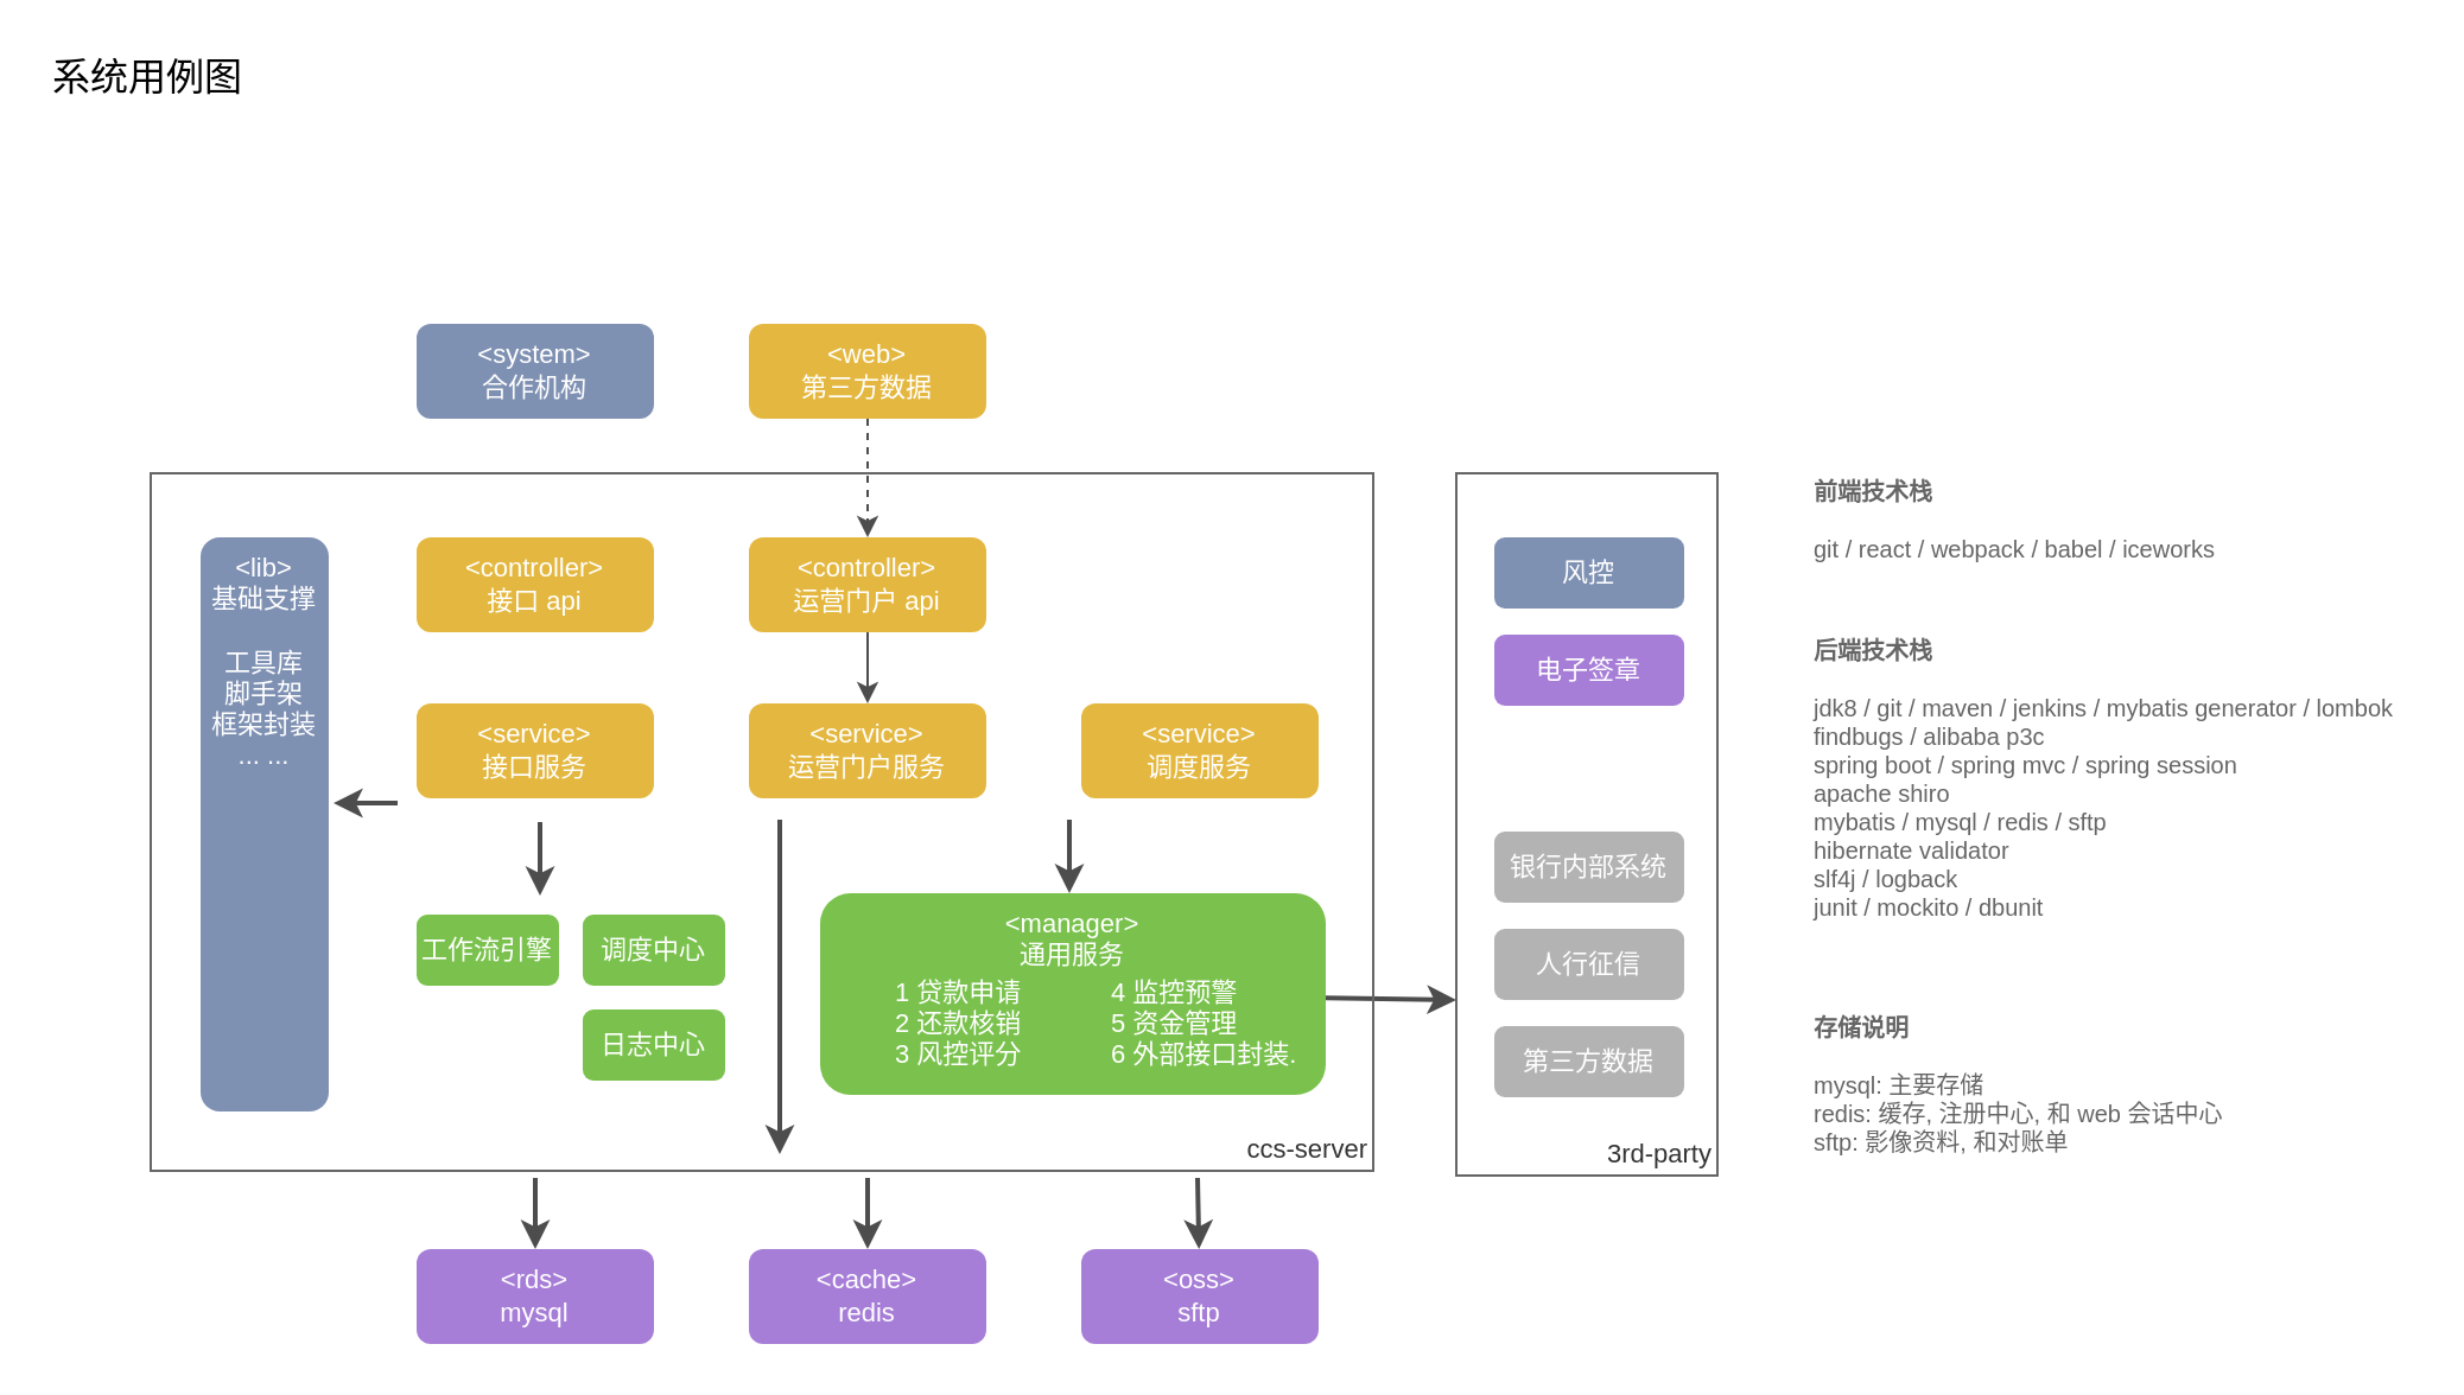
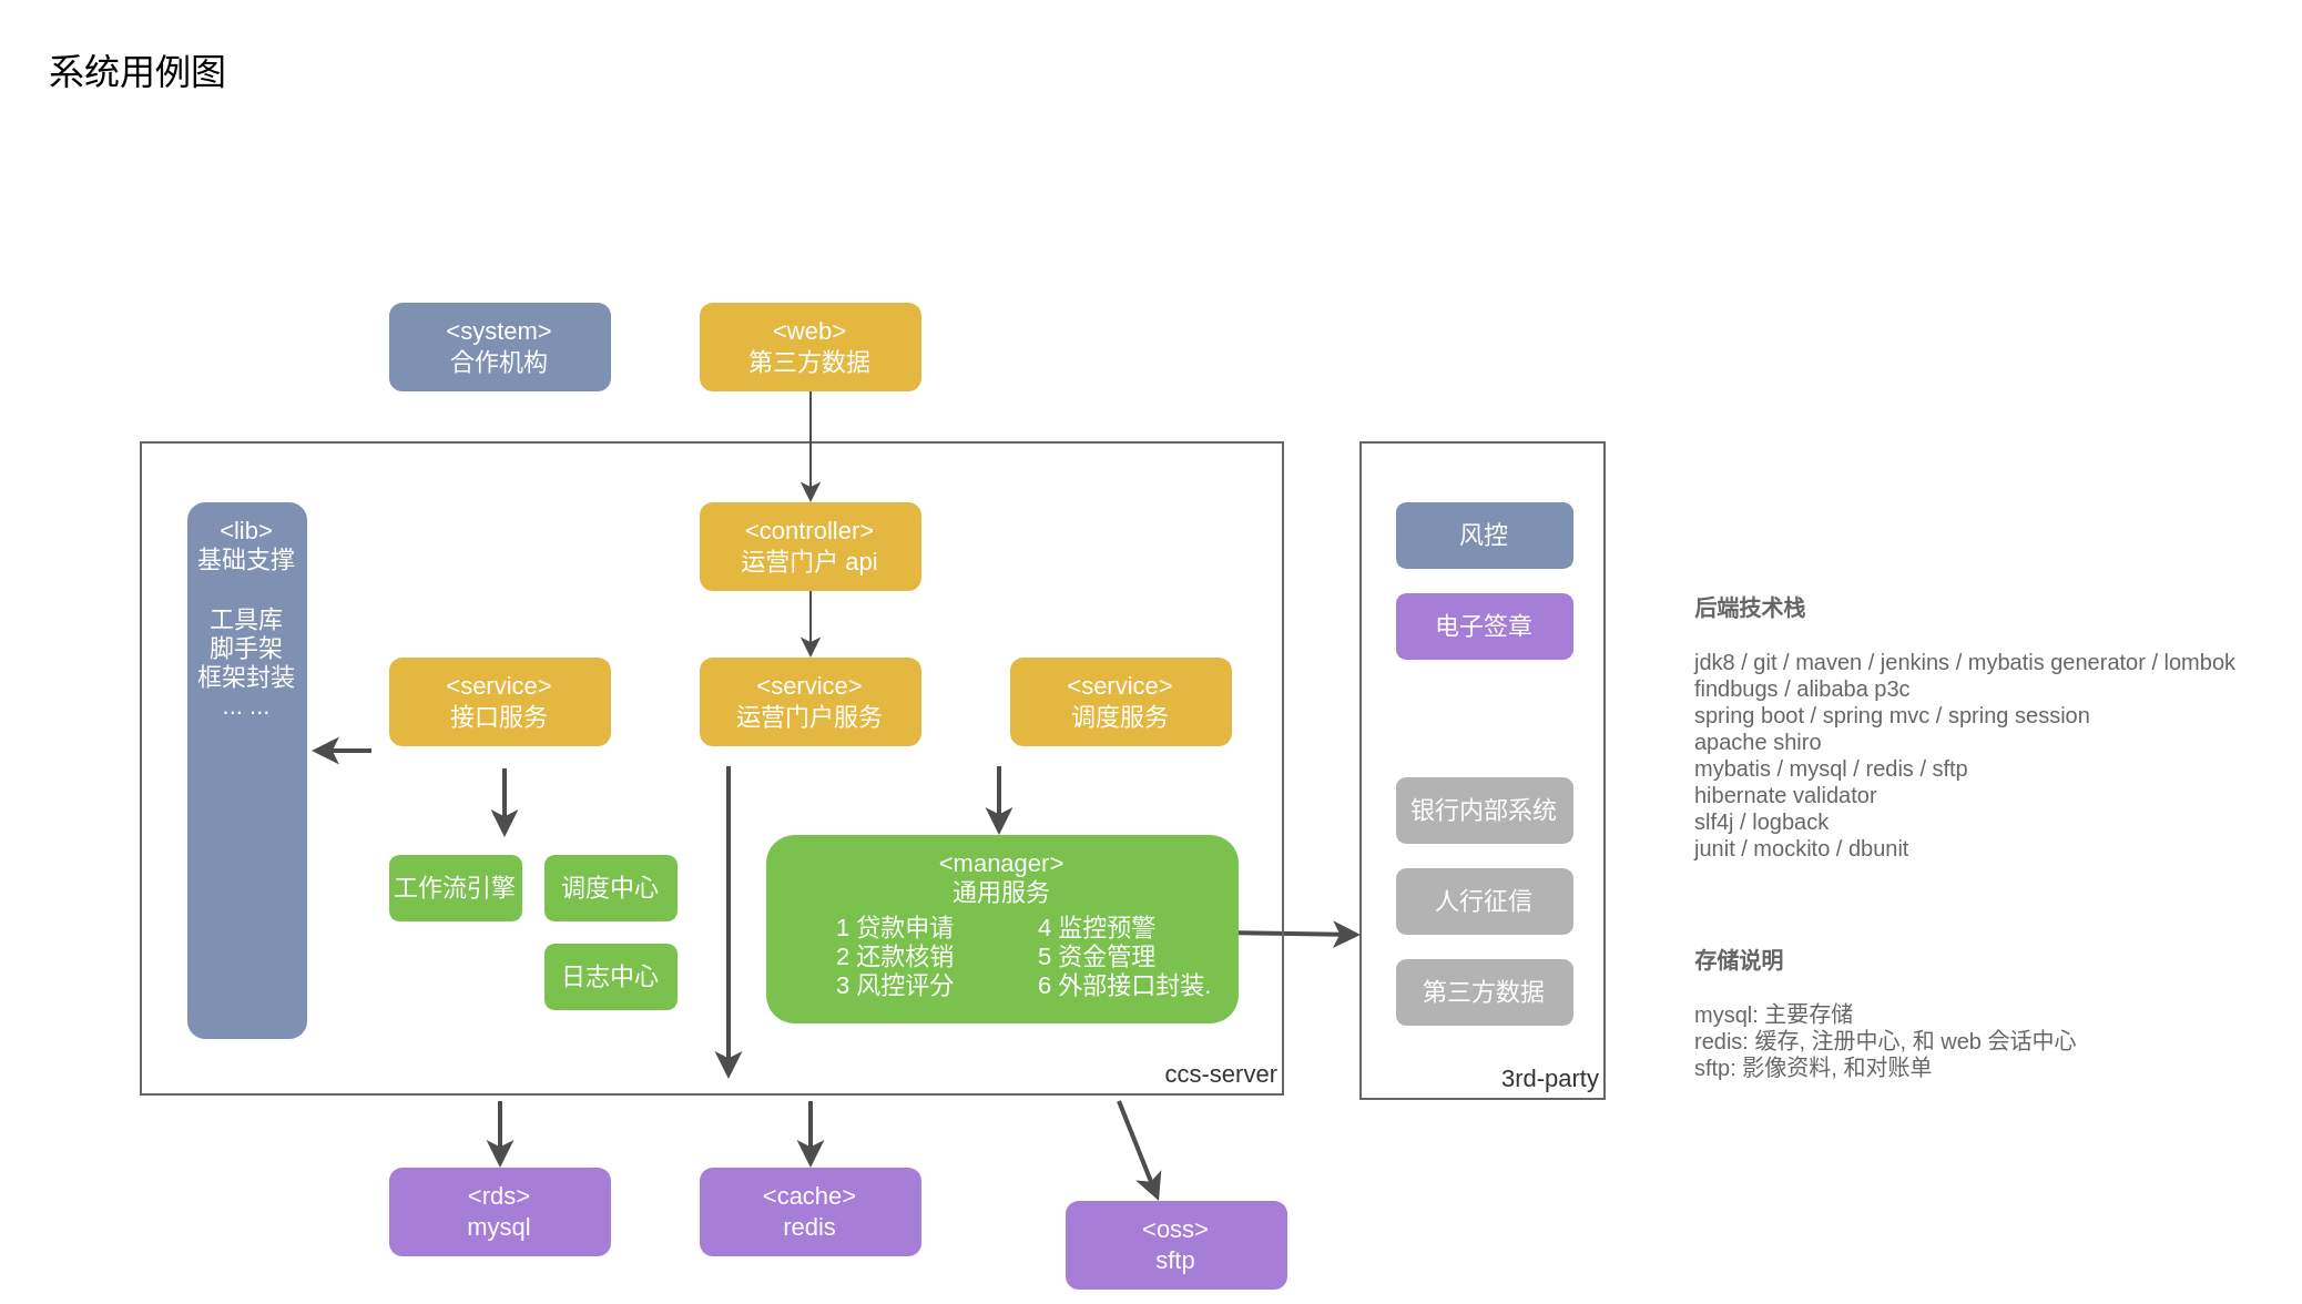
  <mxCell id="0" />
  <mxCell id="1" parent="0" />
  <mxCell id="2" value="3rd-party" style="rounded=0;whiteSpace=wrap;html=1;fillColor=none;fontSize=11;fontColor=#333333;align=right;strokeColor=#666666;verticalAlign=bottom;" parent="1" vertex="1"><mxGeometry x="613" y="199" width="110" height="296" as="geometry" /></mxCell>
  <mxCell id="3" style="edgeStyle=none;rounded=0;orthogonalLoop=1;jettySize=auto;html=1;fontSize=11;fontColor=#FFFFFF;strokeColor=#4D4D4D;strokeWidth=2;entryX=0;entryY=0.75;entryDx=0;entryDy=0;" parent="1" source="20" target="2" edge="1"><mxGeometry relative="1" as="geometry"><mxPoint x="579" y="347" as="sourcePoint" /></mxGeometry></mxCell>
  <mxCell id="4" style="edgeStyle=none;rounded=0;orthogonalLoop=1;jettySize=auto;html=1;fontSize=11;fontColor=#FFFFFF;strokeColor=#4D4D4D;strokeWidth=2;" parent="1" target="23" edge="1"><mxGeometry relative="1" as="geometry"><mxPoint x="225" y="496" as="sourcePoint" /></mxGeometry></mxCell>
  <mxCell id="5" style="edgeStyle=none;rounded=0;orthogonalLoop=1;jettySize=auto;html=1;fontSize=11;fontColor=#FFFFFF;strokeColor=#4D4D4D;strokeWidth=2;" parent="1" target="21" edge="1"><mxGeometry relative="1" as="geometry"><mxPoint x="365" y="496" as="sourcePoint" /></mxGeometry></mxCell>
  <mxCell id="6" style="edgeStyle=none;rounded=0;orthogonalLoop=1;jettySize=auto;html=1;fontSize=11;fontColor=#FFFFFF;strokeColor=#4D4D4D;strokeWidth=2;" parent="1" target="22" edge="1"><mxGeometry relative="1" as="geometry"><mxPoint x="504" y="496" as="sourcePoint" /></mxGeometry></mxCell>
  <mxCell id="7" value="ccs-server" style="rounded=0;whiteSpace=wrap;html=1;fillColor=none;fontSize=11;fontColor=#333333;align=right;strokeColor=#666666;container=0;connectable=0;verticalAlign=bottom;" parent="1" vertex="1"><mxGeometry x="63" y="199" width="515" height="294" as="geometry"><mxRectangle x="40" y="110" width="50" height="44" as="alternateBounds" /></mxGeometry></mxCell>
  <mxCell id="8" value="&amp;lt;system&amp;gt;&lt;br style=&quot;font-size: 11px;&quot;&gt;合作机构&lt;br style=&quot;font-size: 11px;&quot;&gt;" style="rounded=1;whiteSpace=wrap;html=1;fillColor=#7F91B3;strokeColor=none;fontColor=#FFFFFF;fontSize=11;" parent="1" vertex="1"><mxGeometry x="175" y="136" width="100" height="40" as="geometry" /></mxCell>
- <mxCell id="9" style="edgeStyle=none;rounded=0;orthogonalLoop=1;jettySize=auto;html=1;fontSize=11;fontColor=#FFFFFF;strokeColor=#4D4D4D;dashed=1;" parent="1" source="10" target="13" edge="1"><mxGeometry relative="1" as="geometry" /></mxCell>
+ <mxCell id="9" style="edgeStyle=none;rounded=0;orthogonalLoop=1;jettySize=auto;html=1;fontSize=11;fontColor=#FFFFFF;strokeColor=#4D4D4D;" parent="1" source="10" target="13" edge="1"><mxGeometry relative="1" as="geometry" /></mxCell>
  <mxCell id="10" value="&amp;lt;web&amp;gt;&lt;br style=&quot;font-size: 11px;&quot;&gt;第三方数据&lt;br style=&quot;font-size: 11px;&quot;&gt;" style="rounded=1;whiteSpace=wrap;html=1;fillColor=#E4B840;strokeColor=none;fontColor=#FFFFFF;fontSize=11;" parent="1" vertex="1"><mxGeometry x="315" y="136" width="100" height="40" as="geometry" /></mxCell>
- <mxCell id="11" value="&amp;lt;controller&amp;gt;&lt;br style=&quot;font-size: 11px;&quot;&gt;接口 api&lt;br style=&quot;font-size: 11px;&quot;&gt;" style="rounded=1;whiteSpace=wrap;html=1;fillColor=#E4B840;strokeColor=none;fontColor=#FFFFFF;fontSize=11;" parent="1" vertex="1"><mxGeometry x="175" y="226" width="100" height="40" as="geometry" /></mxCell>
  <mxCell id="12" style="edgeStyle=none;rounded=0;orthogonalLoop=1;jettySize=auto;html=1;fontSize=11;fontColor=#FFFFFF;strokeColor=#4D4D4D;" parent="1" source="13" target="15" edge="1"><mxGeometry relative="1" as="geometry" /></mxCell>
  <mxCell id="13" value="&amp;lt;controller&amp;gt;&lt;br style=&quot;font-size: 11px;&quot;&gt;运营门户 api&lt;br style=&quot;font-size: 11px;&quot;&gt;" style="rounded=1;whiteSpace=wrap;html=1;fillColor=#E4B840;strokeColor=none;fontColor=#FFFFFF;fontSize=11;" parent="1" vertex="1"><mxGeometry x="315" y="226" width="100" height="40" as="geometry" /></mxCell>
  <mxCell id="14" value="&amp;lt;service&amp;gt;&lt;br style=&quot;font-size: 11px;&quot;&gt;接口服务&lt;br style=&quot;font-size: 11px;&quot;&gt;" style="rounded=1;whiteSpace=wrap;html=1;fillColor=#E4B840;strokeColor=none;fontColor=#FFFFFF;fontSize=11;" parent="1" vertex="1"><mxGeometry x="175" y="296" width="100" height="40" as="geometry" /></mxCell>
  <mxCell id="15" value="&amp;lt;service&amp;gt;&lt;br style=&quot;font-size: 11px;&quot;&gt;运营门户服务&lt;br style=&quot;font-size: 11px;&quot;&gt;" style="rounded=1;whiteSpace=wrap;html=1;fillColor=#E4B840;strokeColor=none;fontColor=#FFFFFF;fontSize=11;" parent="1" vertex="1"><mxGeometry x="315" y="296" width="100" height="40" as="geometry" /></mxCell>
  <mxCell id="16" value="&amp;lt;service&amp;gt;&lt;br style=&quot;font-size: 11px;&quot;&gt;调度服务&lt;br style=&quot;font-size: 11px;&quot;&gt;" style="rounded=1;whiteSpace=wrap;html=1;fillColor=#E4B840;strokeColor=none;fontColor=#FFFFFF;fontSize=11;" parent="1" vertex="1"><mxGeometry x="455" y="296" width="100" height="40" as="geometry" /></mxCell>
  <mxCell id="17" value="风控&lt;br style=&quot;font-size: 11px;&quot;&gt;" style="rounded=1;whiteSpace=wrap;html=1;fillColor=#7F91B3;strokeColor=none;fontColor=#ffffff;fontSize=11;" parent="1" vertex="1"><mxGeometry x="629" y="226" width="80" height="30" as="geometry" /></mxCell>
  <mxCell id="18" value="电子签章&lt;br style=&quot;font-size: 11px;&quot;&gt;" style="rounded=1;whiteSpace=wrap;html=1;fillColor=#a77ed7;strokeColor=none;fontColor=#ffffff;fontSize=11;" parent="1" vertex="1"><mxGeometry x="629" y="267" width="80" height="30" as="geometry" /></mxCell>
  <mxCell id="19" value="&amp;lt;lib&amp;gt;&lt;br style=&quot;font-size: 11px&quot;&gt;基础支撑&lt;br style=&quot;font-size: 11px&quot;&gt;&lt;br style=&quot;font-size: 11px&quot;&gt;工具库&lt;br style=&quot;font-size: 11px&quot;&gt;脚手架&lt;br style=&quot;font-size: 11px&quot;&gt;框架封装&lt;br style=&quot;font-size: 11px&quot;&gt;... ...&lt;br style=&quot;font-size: 11px&quot;&gt;" style="rounded=1;whiteSpace=wrap;html=1;fillColor=#7F91B3;strokeColor=none;fontColor=#ffffff;fontSize=11;align=center;verticalAlign=top;" parent="1" vertex="1"><mxGeometry x="84" y="226" width="54" height="242" as="geometry" /></mxCell>
  <mxCell id="20" value="&amp;lt;manager&amp;gt;&lt;br style=&quot;font-size: 11px&quot;&gt;通用服务&lt;br style=&quot;font-size: 11px&quot;&gt;" style="rounded=1;whiteSpace=wrap;html=1;fillColor=#7AC24D;strokeColor=none;fontColor=#FFFFFF;fontSize=11;verticalAlign=top;" parent="1" vertex="1"><mxGeometry x="345" y="376" width="213" height="85" as="geometry" /></mxCell>
  <mxCell id="21" value="&amp;lt;cache&amp;gt;&lt;br style=&quot;font-size: 11px;&quot;&gt;redis&lt;br style=&quot;font-size: 11px;&quot;&gt;" style="rounded=1;whiteSpace=wrap;html=1;fillColor=#A77ED7;strokeColor=none;fontColor=#FFFFFF;fontSize=11;flipV=1;" parent="1" vertex="1"><mxGeometry x="315" y="526" width="100" height="40" as="geometry" /></mxCell>
- <mxCell id="22" value="&amp;lt;oss&amp;gt;&lt;br style=&quot;font-size: 11px;&quot;&gt;sftp&lt;br style=&quot;font-size: 11px;&quot;&gt;" style="rounded=1;whiteSpace=wrap;html=1;fillColor=#A77ED7;strokeColor=none;fontColor=#FFFFFF;fontSize=11;flipV=1;" parent="1" vertex="1"><mxGeometry x="455" y="526" width="100" height="40" as="geometry" /></mxCell>
+ <mxCell id="22" value="&amp;lt;oss&amp;gt;&lt;br style=&quot;font-size: 11px;&quot;&gt;sftp&lt;br style=&quot;font-size: 11px;&quot;&gt;" style="rounded=1;whiteSpace=wrap;html=1;fillColor=#A77ED7;strokeColor=none;fontColor=#FFFFFF;fontSize=11;flipV=1;" parent="1" vertex="1"><mxGeometry x="480" y="541" width="100" height="40" as="geometry" /></mxCell>
  <mxCell id="23" value="&amp;lt;rds&amp;gt;&lt;br style=&quot;font-size: 11px;&quot;&gt;mysql&lt;br style=&quot;font-size: 11px;&quot;&gt;" style="rounded=1;whiteSpace=wrap;html=1;fillColor=#A77ED7;strokeColor=none;fontColor=#FFFFFF;fontSize=11;flipV=1;" parent="1" vertex="1"><mxGeometry x="175" y="526" width="100" height="40" as="geometry" /></mxCell>
  <mxCell id="24" value="" style="endArrow=classic;html=1;fontSize=11;fontColor=#FFFFFF;strokeColor=#4D4D4D;strokeWidth=2;" parent="1" edge="1"><mxGeometry width="50" height="50" relative="1" as="geometry"><mxPoint x="167" y="338" as="sourcePoint" /><mxPoint x="140" y="338" as="targetPoint" /></mxGeometry></mxCell>
  <mxCell id="25" value="" style="endArrow=classic;html=1;fontSize=11;fontColor=#FFFFFF;strokeColor=#4D4D4D;strokeWidth=2;entryX=0.5;entryY=0;entryDx=0;entryDy=0;" parent="1" edge="1"><mxGeometry width="50" height="50" relative="1" as="geometry"><mxPoint x="450" y="345" as="sourcePoint" /><mxPoint x="450" y="376" as="targetPoint" /></mxGeometry></mxCell>
  <mxCell id="26" value="工作流引擎&lt;br style=&quot;font-size: 11px&quot;&gt;" style="rounded=1;whiteSpace=wrap;html=1;fillColor=#7AC24D;strokeColor=none;fontColor=#FFFFFF;fontSize=11;flipV=1;" parent="1" vertex="1"><mxGeometry x="175" y="385" width="60" height="30" as="geometry" /></mxCell>
  <mxCell id="27" value="调度中心&lt;br style=&quot;font-size: 11px&quot;&gt;" style="rounded=1;whiteSpace=wrap;html=1;fillColor=#7AC24D;strokeColor=none;fontColor=#FFFFFF;fontSize=11;flipV=1;" parent="1" vertex="1"><mxGeometry x="245" y="385" width="60" height="30" as="geometry" /></mxCell>
  <mxCell id="28" value="日志中心&lt;br style=&quot;font-size: 11px&quot;&gt;" style="rounded=1;whiteSpace=wrap;html=1;fillColor=#7AC24D;strokeColor=none;fontColor=#FFFFFF;fontSize=11;flipV=1;" parent="1" vertex="1"><mxGeometry x="245" y="425" width="60" height="30" as="geometry" /></mxCell>
  <mxCell id="29" value="" style="endArrow=classic;html=1;fontSize=11;fontColor=#FFFFFF;strokeColor=#4D4D4D;strokeWidth=2;" parent="1" edge="1"><mxGeometry width="50" height="50" relative="1" as="geometry"><mxPoint x="227" y="346" as="sourcePoint" /><mxPoint x="227" y="377" as="targetPoint" /></mxGeometry></mxCell>
- <mxCell id="30" value="&lt;b style=&quot;font-size: 10px;&quot;&gt;前端技术栈&lt;br style=&quot;font-size: 10px;&quot;&gt;&lt;/b&gt;&lt;br style=&quot;font-size: 10px;&quot;&gt;git / react / webpack / babel / iceworks&lt;br style=&quot;font-size: 10px;&quot;&gt;" style="text;html=1;resizable=0;points=[];autosize=1;align=left;verticalAlign=top;spacingTop=-4;fontSize=10;fontColor=#666666;" parent="1" vertex="1"><mxGeometry x="762" y="199" width="213" height="42" as="geometry" /></mxCell>
  <mxCell id="31" value="&lt;b style=&quot;font-size: 10px&quot;&gt;后端技术栈&lt;br style=&quot;font-size: 10px&quot;&gt;&lt;/b&gt;&lt;br style=&quot;font-size: 10px&quot;&gt;jdk8 / git / maven / jenkins / mybatis generator / lombok&lt;br style=&quot;font-size: 10px&quot;&gt;findbugs / alibaba p3c&lt;br style=&quot;font-size: 10px&quot;&gt;spring boot / spring mvc / spring session&lt;br style=&quot;font-size: 10px&quot;&gt;apache shiro&lt;br style=&quot;font-size: 10px&quot;&gt;mybatis / mysql / redis / sftp&lt;br style=&quot;font-size: 10px&quot;&gt;hibernate validator&lt;br style=&quot;font-size: 10px&quot;&gt;slf4j / logback&lt;br style=&quot;font-size: 10px&quot;&gt;junit / mockito / dbunit&lt;br style=&quot;font-size: 10px&quot;&gt;" style="text;html=1;resizable=0;points=[];autosize=1;align=left;verticalAlign=top;spacingTop=-4;fontSize=10;fontColor=#666666;" parent="1" vertex="1"><mxGeometry x="762" y="266" width="254" height="120" as="geometry" /></mxCell>
  <mxCell id="32" value="&lt;b style=&quot;font-size: 10px&quot;&gt;存储说明&lt;br style=&quot;font-size: 10px&quot;&gt;&lt;/b&gt;&lt;br style=&quot;font-size: 10px&quot;&gt;mysql: 主要存储&lt;br style=&quot;font-size: 10px&quot;&gt;redis: 缓存, 注册中心, 和 web 会话中心&lt;br style=&quot;font-size: 10px&quot;&gt;sftp: 影像资料, 和对账单&lt;br style=&quot;font-size: 10px&quot;&gt;" style="text;html=1;resizable=0;points=[];autosize=1;align=left;verticalAlign=top;spacingTop=-4;fontSize=10;fontColor=#666666;" parent="1" vertex="1"><mxGeometry x="762" y="425" width="182" height="60" as="geometry" /></mxCell>
  <mxCell id="33" value="银行内部系统&lt;br style=&quot;font-size: 11px&quot;&gt;" style="rounded=1;whiteSpace=wrap;html=1;fillColor=#B3B3B3;strokeColor=none;fontColor=#ffffff;fontSize=11;" parent="1" vertex="1"><mxGeometry x="629" y="350" width="80" height="30" as="geometry" /></mxCell>
  <mxCell id="34" value="人行征信&lt;br style=&quot;font-size: 11px&quot;&gt;" style="rounded=1;whiteSpace=wrap;html=1;fillColor=#B3B3B3;strokeColor=none;fontColor=#ffffff;fontSize=11;" parent="1" vertex="1"><mxGeometry x="629" y="391" width="80" height="30" as="geometry" /></mxCell>
  <mxCell id="35" value="第三方数据&lt;br style=&quot;font-size: 11px&quot;&gt;" style="rounded=1;whiteSpace=wrap;html=1;fillColor=#B3B3B3;strokeColor=none;fontColor=#ffffff;fontSize=11;" parent="1" vertex="1"><mxGeometry x="629" y="432" width="80" height="30" as="geometry" /></mxCell>
  <mxCell id="36" value="1 贷款申请&lt;br style=&quot;font-size: 11px;&quot;&gt;2 还款核销&lt;br style=&quot;font-size: 11px;&quot;&gt;3 风控评分&lt;br style=&quot;font-size: 11px;&quot;&gt;" style="text;html=1;resizable=0;points=[];autosize=1;align=left;verticalAlign=top;spacingTop=-4;fontSize=11;fontColor=#FFFFFF;" parent="1" vertex="1"><mxGeometry x="375" y="409" width="58" height="36" as="geometry" /></mxCell>
  <mxCell id="37" value="4 监控预警&lt;br style=&quot;font-size: 11px&quot;&gt;5 资金管理&lt;br style=&quot;font-size: 11px&quot;&gt;6 外部接口封装.&lt;br style=&quot;font-size: 11px&quot;&gt;" style="text;html=1;resizable=0;points=[];autosize=1;align=left;verticalAlign=top;spacingTop=-4;fontSize=11;fontColor=#FFFFFF;" parent="1" vertex="1"><mxGeometry x="466" y="409" width="88" height="39" as="geometry" /></mxCell>
  <mxCell id="38" value="" style="endArrow=classic;html=1;fontSize=11;fontColor=#FFFFFF;strokeColor=#4D4D4D;strokeWidth=2;" parent="1" edge="1"><mxGeometry width="50" height="50" relative="1" as="geometry"><mxPoint x="328" y="345" as="sourcePoint" /><mxPoint x="328" y="486" as="targetPoint" /></mxGeometry></mxCell>
  <mxCell id="39" value="系统用例图" style="text;html=1;resizable=0;points=[];autosize=1;align=left;verticalAlign=top;spacingTop=-4;fontSize=16;fontColor=#000;fontStyle=0;spacingBottom=0;" parent="1" vertex="1"><mxGeometry x="20" y="20" width="90" height="19" as="geometry" /></mxCell>
